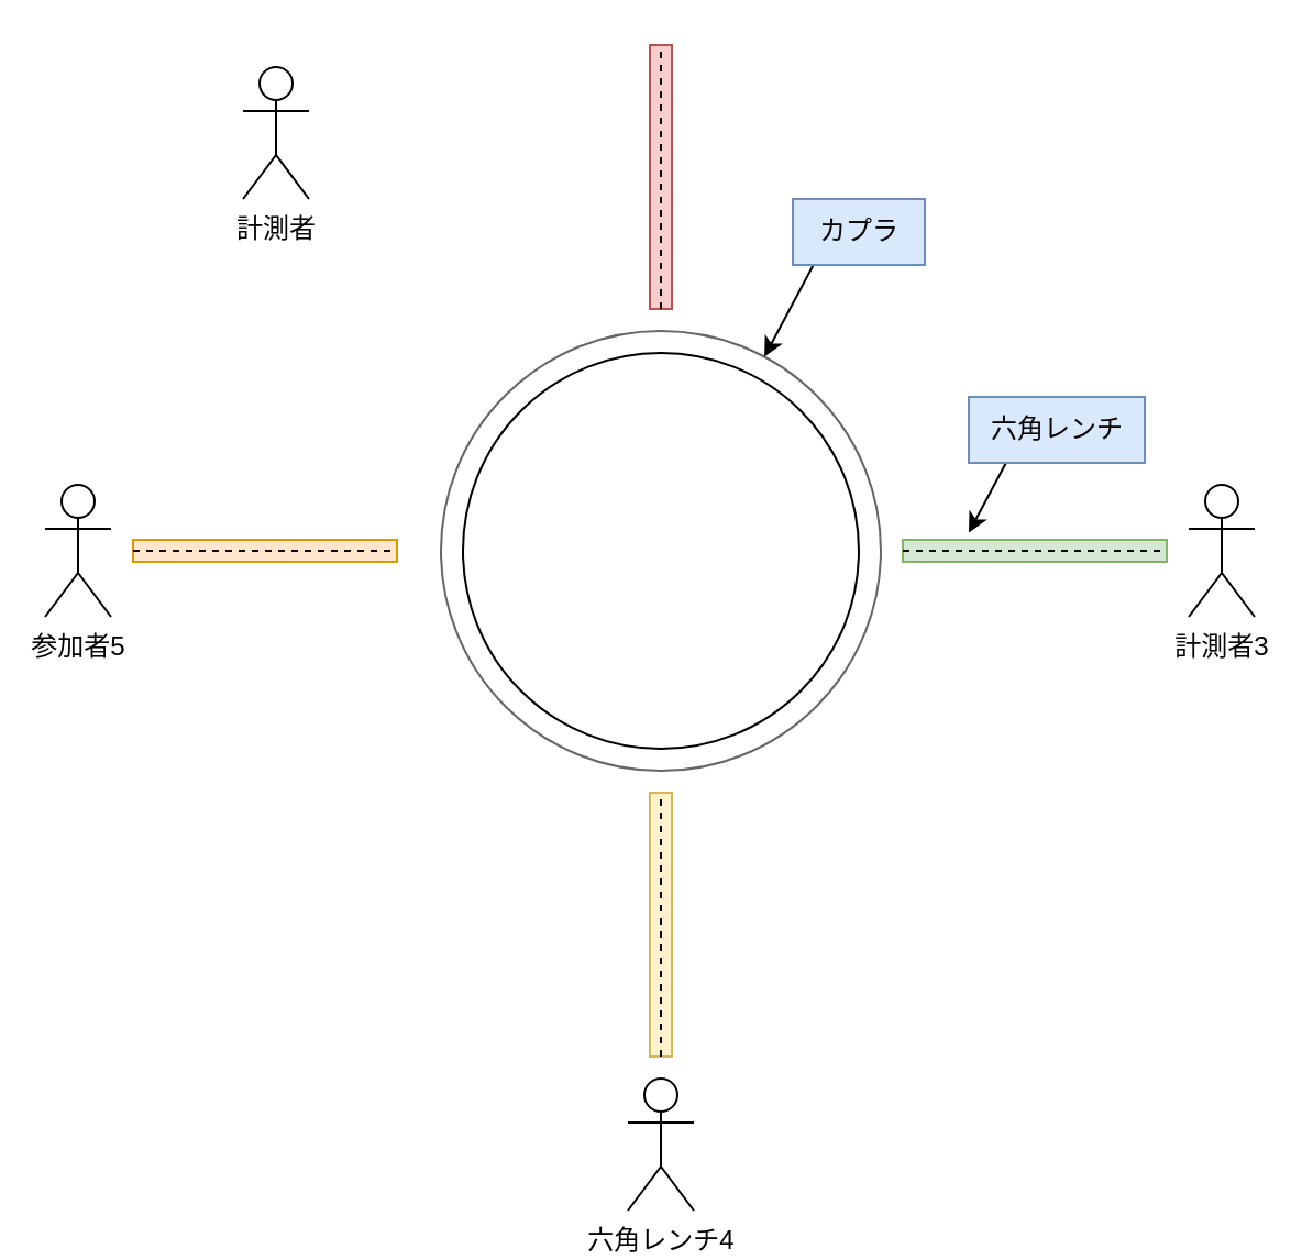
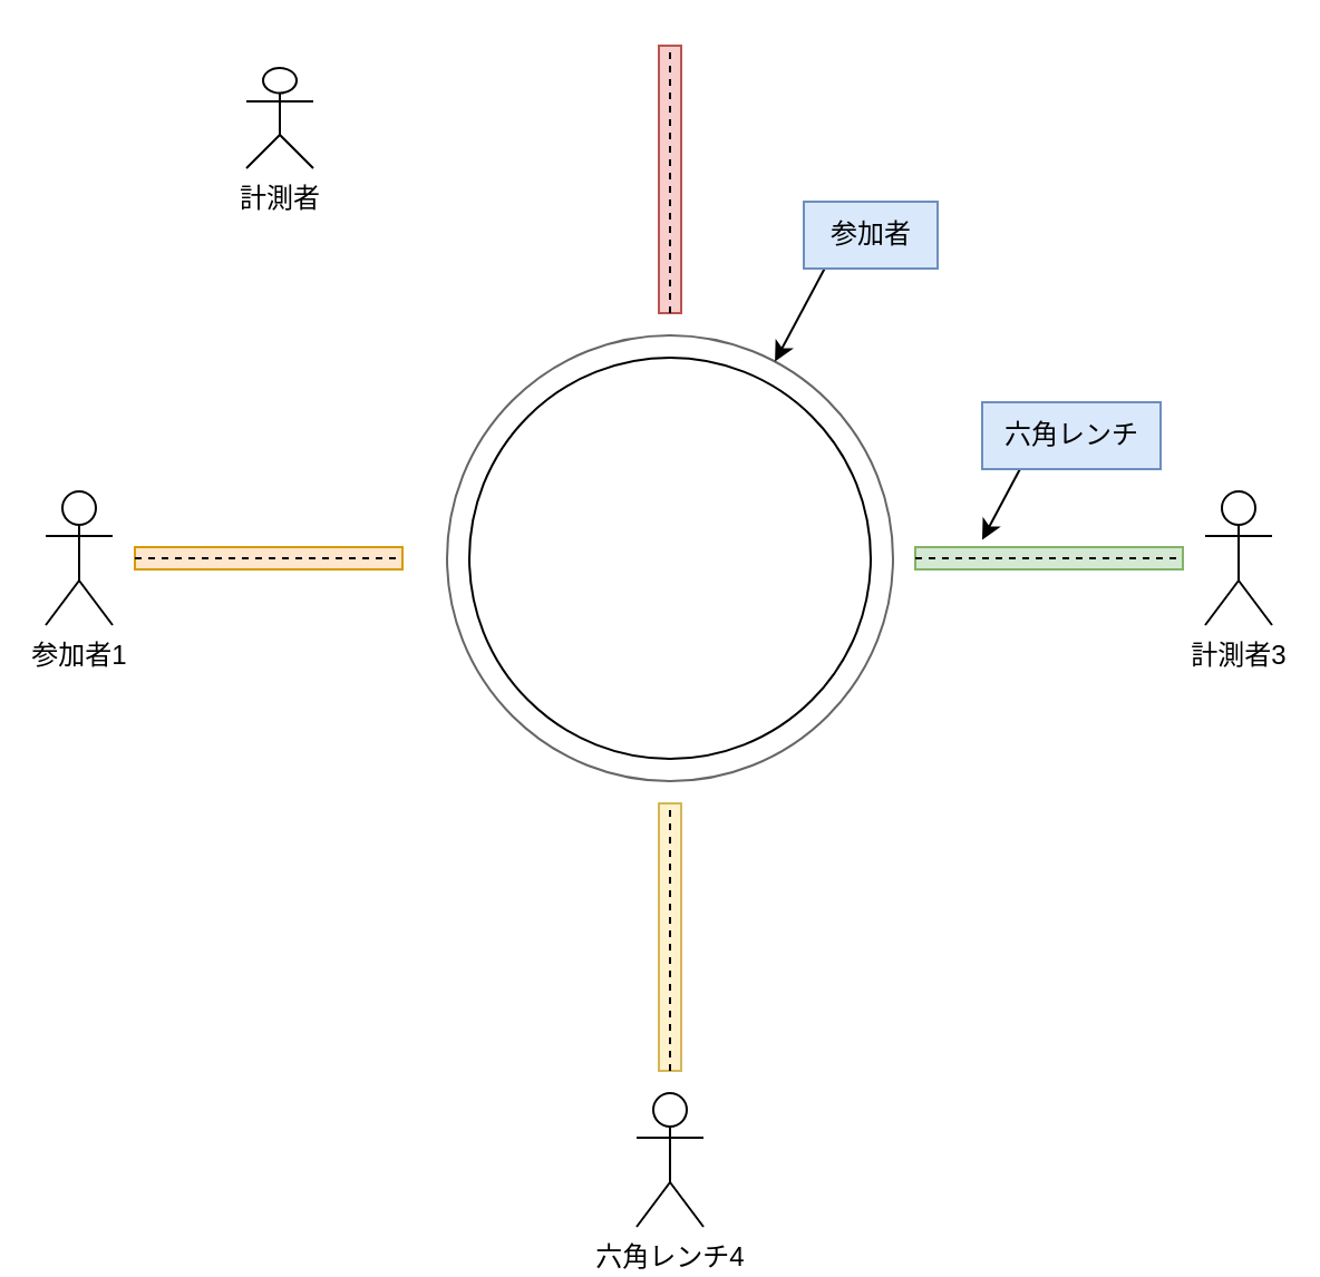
  <mxCell id="0" />
  <mxCell id="1" parent="0" />
  <mxCell id="2" value="" style="ellipse;whiteSpace=wrap;html=1;aspect=fixed;fillColor=none;fontColor=#333333;strokeColor=#666666;" vertex="1" parent="1"><mxGeometry x="200" y="150" width="200" height="200" as="geometry" /></mxCell>
  <mxCell id="3" value="" style="ellipse;whiteSpace=wrap;html=1;aspect=fixed;fillColor=none;" vertex="1" parent="1"><mxGeometry x="210" y="160" width="180" height="180" as="geometry" /></mxCell>
  <mxCell id="4" value="" style="endArrow=classic;html=1;" edge="1" parent="1" target="2"><mxGeometry width="50" height="50" relative="1" as="geometry"><mxPoint x="380" y="100" as="sourcePoint" /><mxPoint x="340" y="200" as="targetPoint" /></mxGeometry></mxCell>
- <mxCell id="5" value="カプラ" style="text;html=1;align=center;verticalAlign=middle;resizable=0;points=[];autosize=1;strokeColor=#6c8ebf;fillColor=#dae8fc;perimeterSpacing=0;" vertex="1" parent="1"><mxGeometry x="360" y="90" width="60" height="30" as="geometry" /></mxCell>
+ <mxCell id="5" value="参加者" style="text;html=1;align=center;verticalAlign=middle;resizable=0;points=[];autosize=1;strokeColor=#6c8ebf;fillColor=#dae8fc;perimeterSpacing=0;" vertex="1" parent="1"><mxGeometry x="360" y="90" width="60" height="30" as="geometry" /></mxCell>
  <mxCell id="6" value="" style="rounded=0;whiteSpace=wrap;html=1;fillColor=#ffe6cc;strokeColor=#d79b00;" vertex="1" parent="1"><mxGeometry x="60" y="245" width="120" height="10" as="geometry" /></mxCell>
  <mxCell id="7" value="" style="rounded=0;whiteSpace=wrap;html=1;fillColor=#d5e8d4;strokeColor=#82b366;" vertex="1" parent="1"><mxGeometry x="410" y="245" width="120" height="10" as="geometry" /></mxCell>
  <mxCell id="8" value="" style="rounded=0;whiteSpace=wrap;html=1;fillColor=#fff2cc;direction=south;strokeColor=#d6b656;" vertex="1" parent="1"><mxGeometry x="295" y="360" width="10" height="120" as="geometry" /></mxCell>
  <mxCell id="9" value="" style="rounded=0;whiteSpace=wrap;html=1;fillColor=#f8cecc;direction=south;strokeColor=#b85450;" vertex="1" parent="1"><mxGeometry x="295" y="20" width="10" height="120" as="geometry" /></mxCell>
  <mxCell id="10" value="" style="endArrow=classic;html=1;" edge="1" parent="1"><mxGeometry width="50" height="50" relative="1" as="geometry"><mxPoint x="472.94" y="180" as="sourcePoint" /><mxPoint x="439.999" y="241.765" as="targetPoint" /></mxGeometry></mxCell>
  <mxCell id="11" value="六角レンチ" style="text;html=1;align=center;verticalAlign=middle;resizable=0;points=[];autosize=1;strokeColor=#6c8ebf;fillColor=#dae8fc;" vertex="1" parent="1"><mxGeometry x="440" y="180" width="80" height="30" as="geometry" /></mxCell>
  <mxCell id="12" value="計測者3" style="shape=umlActor;verticalLabelPosition=bottom;verticalAlign=top;html=1;outlineConnect=0;fillColor=none;" vertex="1" parent="1"><mxGeometry x="540" y="220" width="30" height="60" as="geometry" /></mxCell>
- <mxCell id="13" value="参加者5" style="shape=umlActor;verticalLabelPosition=bottom;verticalAlign=top;html=1;outlineConnect=0;fillColor=none;" vertex="1" parent="1"><mxGeometry x="20" y="220" width="30" height="60" as="geometry" /></mxCell>
+ <mxCell id="13" value="参加者1" style="shape=umlActor;verticalLabelPosition=bottom;verticalAlign=top;html=1;outlineConnect=0;fillColor=none;" vertex="1" parent="1"><mxGeometry x="20" y="220" width="30" height="60" as="geometry" /></mxCell>
  <mxCell id="14" value="六角レンチ4" style="shape=umlActor;verticalLabelPosition=bottom;verticalAlign=top;html=1;outlineConnect=0;fillColor=none;" vertex="1" parent="1"><mxGeometry x="285" y="490" width="30" height="60" as="geometry" /></mxCell>
  <mxCell id="15" value="" style="endArrow=none;dashed=1;html=1;entryX=0;entryY=0.5;entryDx=0;entryDy=0;" edge="1" parent="1" target="9"><mxGeometry width="50" height="50" relative="1" as="geometry"><mxPoint x="300" y="140" as="sourcePoint" /><mxPoint x="340" y="70" as="targetPoint" /></mxGeometry></mxCell>
  <mxCell id="16" value="" style="endArrow=none;dashed=1;html=1;exitX=0;exitY=0.5;exitDx=0;exitDy=0;entryX=1;entryY=0.5;entryDx=0;entryDy=0;" edge="1" parent="1" source="6" target="6"><mxGeometry width="50" height="50" relative="1" as="geometry"><mxPoint x="100" y="310" as="sourcePoint" /><mxPoint x="150" y="260" as="targetPoint" /></mxGeometry></mxCell>
  <mxCell id="17" value="" style="endArrow=none;dashed=1;html=1;exitX=0;exitY=0.5;exitDx=0;exitDy=0;entryX=1;entryY=0.5;entryDx=0;entryDy=0;" edge="1" parent="1" source="7" target="7"><mxGeometry width="50" height="50" relative="1" as="geometry"><mxPoint x="460" y="280" as="sourcePoint" /><mxPoint x="510" y="230" as="targetPoint" /></mxGeometry></mxCell>
  <mxCell id="18" value="" style="endArrow=none;dashed=1;html=1;entryX=0;entryY=0.5;entryDx=0;entryDy=0;exitX=1;exitY=0.5;exitDx=0;exitDy=0;" edge="1" parent="1" source="8" target="8"><mxGeometry width="50" height="50" relative="1" as="geometry"><mxPoint x="280" y="460" as="sourcePoint" /><mxPoint x="330" y="410" as="targetPoint" /><Array as="points"><mxPoint x="300" y="420" /></Array></mxGeometry></mxCell>
- <mxCell id="19" value="計測者" style="shape=umlActor;verticalLabelPosition=bottom;verticalAlign=top;html=1;outlineConnect=0;fillColor=none;" vertex="1" parent="1"><mxGeometry x="110" y="30" width="30" height="60" as="geometry" /></mxCell>
+ <mxCell id="19" value="計測者" style="shape=umlActor;verticalLabelPosition=bottom;verticalAlign=top;html=1;outlineConnect=0;fillColor=none;" vertex="1" parent="1"><mxGeometry x="110" y="30" width="30" height="45" as="geometry" /></mxCell>
